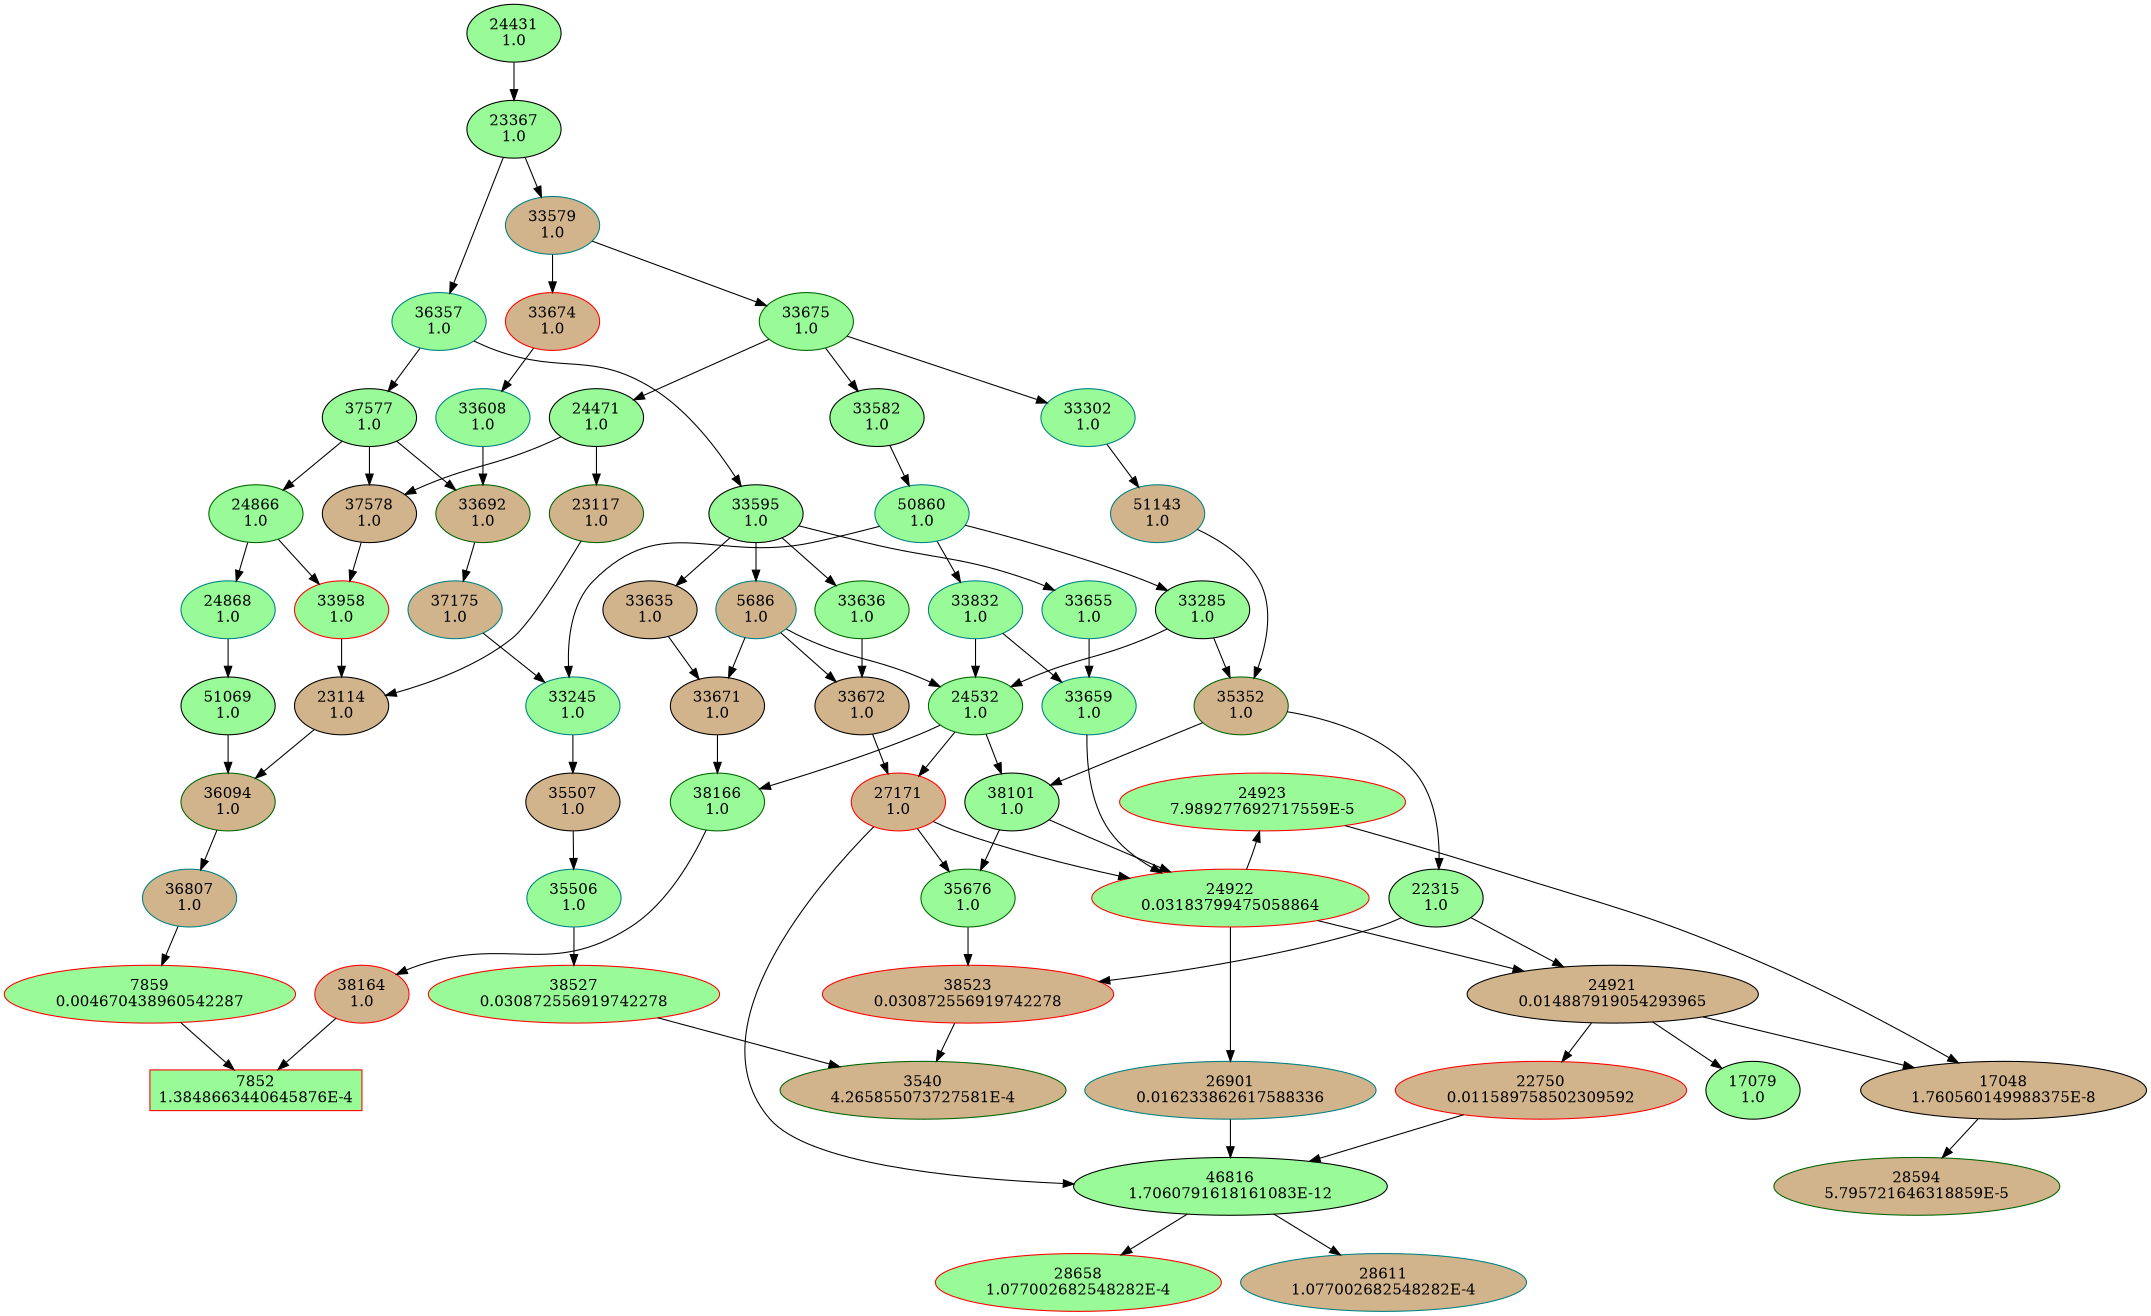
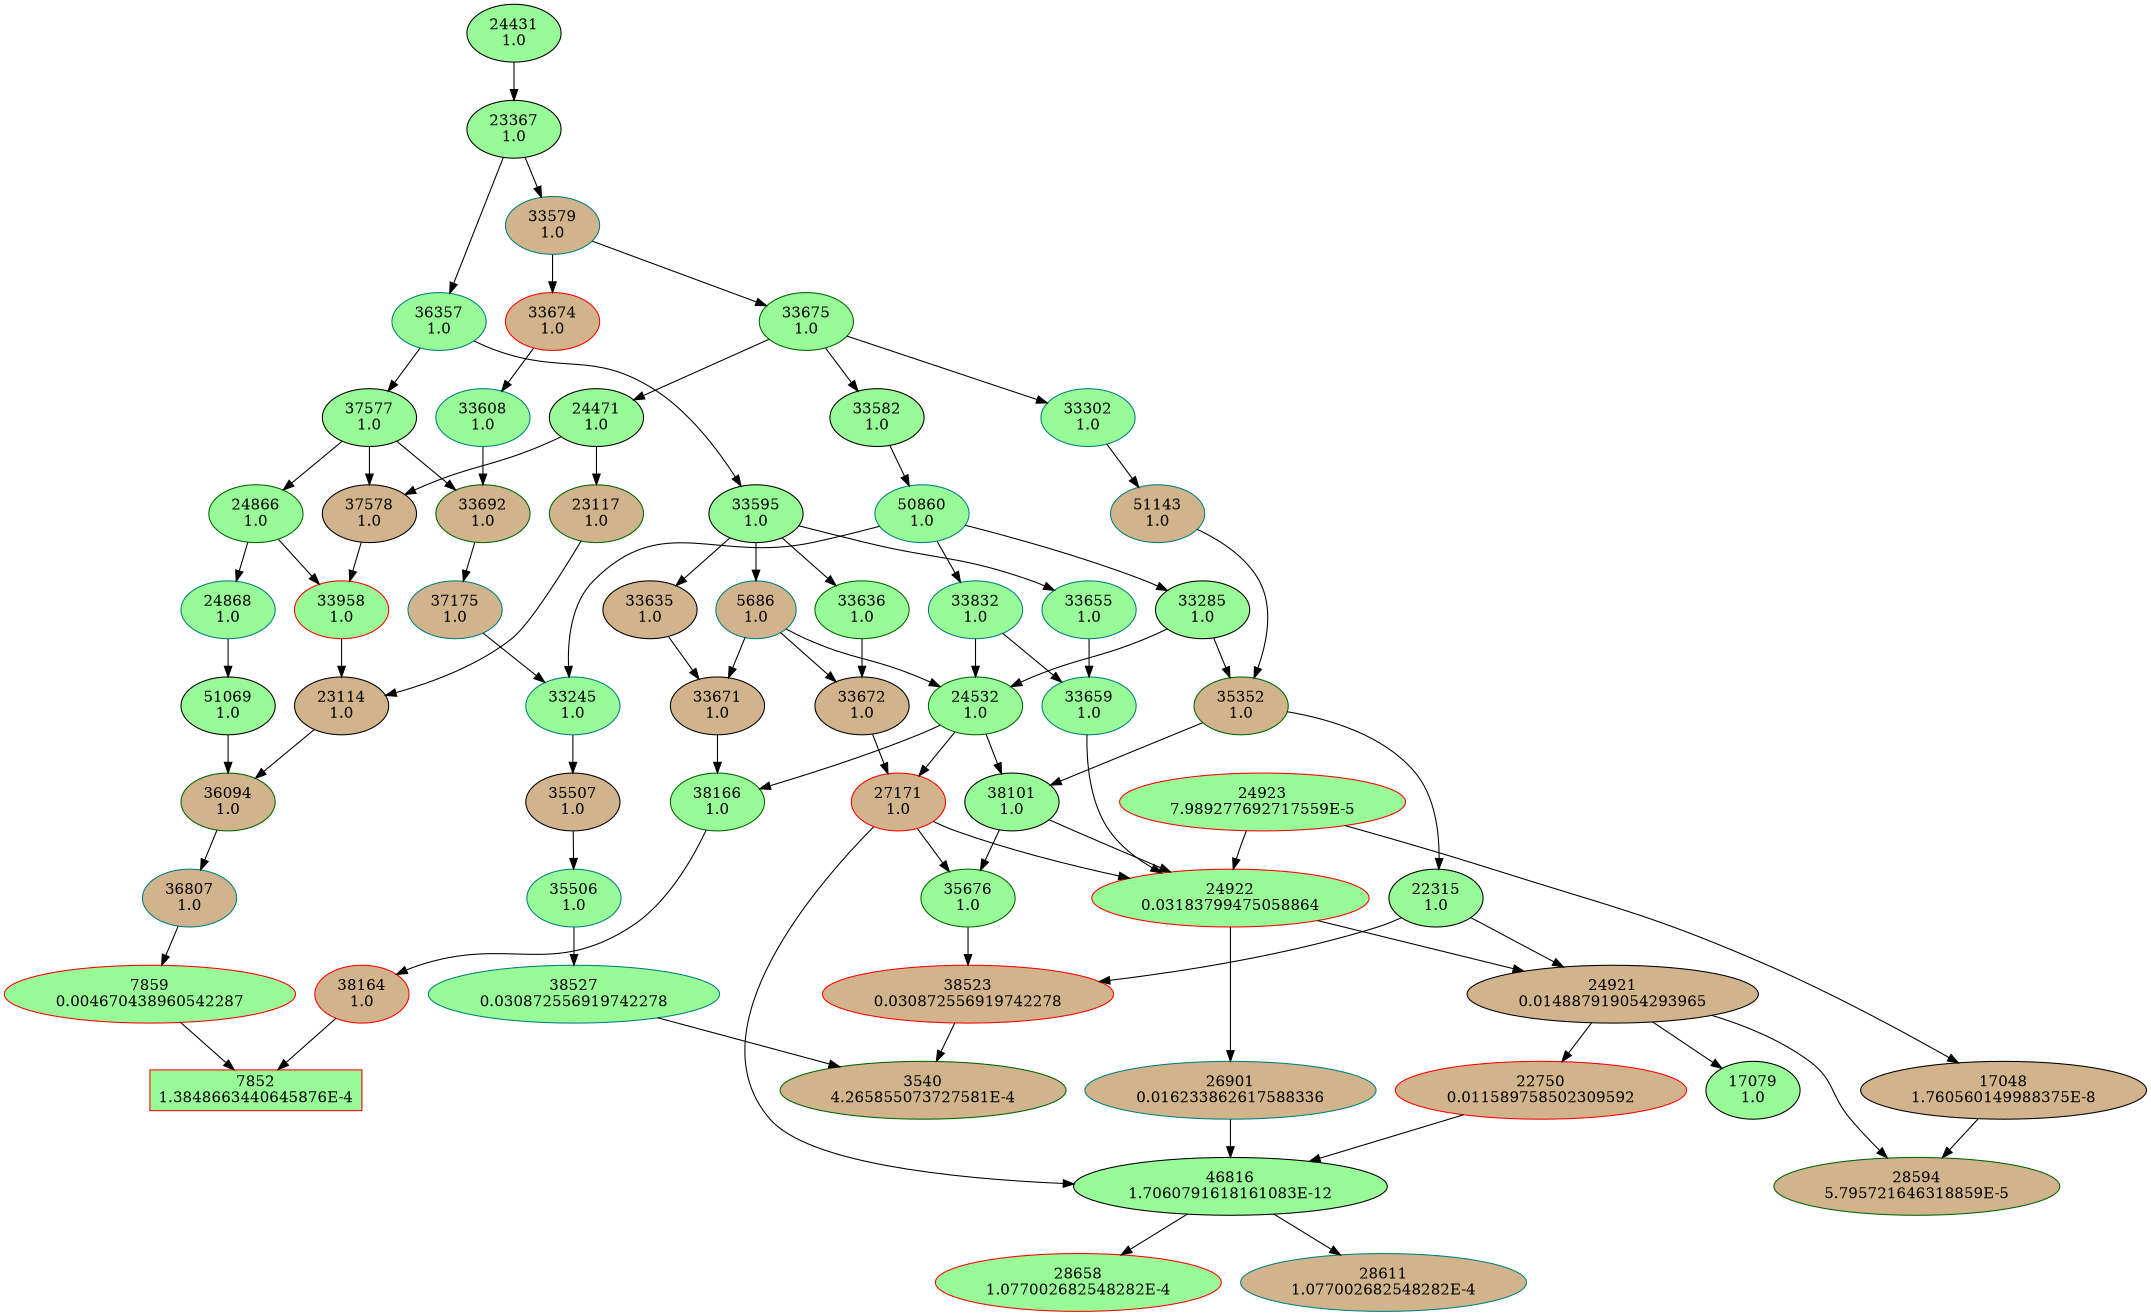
  digraph {
    node [color=black fillcolor=palegreen style=filled]
    n1 [color=teal label="35506\n1.0"]
-   n2 [color=red label="38527\n0.030872556919742278"]
+   n2 [color=teal label="38527\n0.030872556919742278"]
    n3 [color=darkgreen fillcolor=tan label="3540\n4.265855073727581E-4"]
    n4 [fillcolor=tan label="35507\n1.0"]
    n5 [color=teal label="33245\n1.0"]
    n6 [color=teal fillcolor=tan label="37175\n1.0"]
    n7 [color=darkgreen fillcolor=tan label="33692\n1.0"]
    n8 [label="37577\n1.0"]
    n9 [color=darkgreen label="24866\n1.0"]
    n10 [fillcolor=tan label="37578\n1.0"]
    n11 [color=teal label="24868\n1.0"]
    n12 [color=red label="33958\n1.0"]
    n13 [color=teal label="36357\n1.0"]
    n14 [label="33595\n1.0"]
    n15 [color=teal label="33655\n1.0"]
    n16 [color=darkgreen label="33636\n1.0"]
    n17 [color=teal fillcolor=tan label="5686\n1.0"]
    n18 [fillcolor=tan label="33635\n1.0"]
    n19 [label="23367\n1.0"]
    n20 [color=teal fillcolor=tan label="33579\n1.0"]
    n21 [color=red fillcolor=tan label="33674\n1.0"]
    n22 [color=darkgreen label="33675\n1.0"]
    n23 [label="24431\n1.0"]
    n24 [color=teal label="33608\n1.0"]
    n25 [label="33582\n1.0"]
    n26 [color=teal label="33302\n1.0"]
    n27 [label="24471\n1.0"]
    n28 [color=teal label="50860\n1.0"]
    n29 [label="33285\n1.0"]
    n30 [color=teal label="33832\n1.0"]
    n31 [color=darkgreen fillcolor=tan label="35352\n1.0"]
    n32 [color=darkgreen label="24532\n1.0"]
    n33 [color=teal label="33659\n1.0"]
    n34 [color=teal fillcolor=tan label="51143\n1.0"]
    n35 [color=darkgreen fillcolor=tan label="23117\n1.0"]
    n36 [fillcolor=tan label="33672\n1.0"]
    n37 [fillcolor=tan label="33671\n1.0"]
    n38 [fillcolor=tan label="24921\n0.014887919054293965"]
    n39 [fillcolor=tan label="17048\n1.760560149988375E-8"]
    n40 [label="17079\n1.0"]
    n41 [color=red fillcolor=tan label="22750\n0.011589758502309592"]
    n42 [color=darkgreen fillcolor=tan label="28594\n5.795721646318859E-5"]
    n43 [label="46816\n1.7060791618161083E-12"]
    n44 [label="22315\n1.0"]
    n45 [color=red fillcolor=tan label="38523\n0.030872556919742278"]
    n46 [label="38101\n1.0"]
    n47 [color=red label="24922\n0.03183799475058864"]
    n48 [color=darkgreen label="35676\n1.0"]
    n49 [color=red fillcolor=tan label="27171\n1.0"]
    n50 [color=darkgreen label="38166\n1.0"]
    n51 [color=red label="24923\n7.989277692717559E-5"]
    n52 [color=teal fillcolor=tan label="26901\n0.016233862617588336"]
    n53 [color=red fillcolor=tan label="38164\n1.0"]
    n54 [label="51069\n1.0"]
    n55 [color=darkgreen fillcolor=tan label="36094\n1.0"]
    n56 [color=teal fillcolor=tan label="36807\n1.0"]
    n57 [fillcolor=tan label="23114\n1.0"]
    n58 [color=red label="28658\n1.077002682548282E-4"]
    n59 [color=teal fillcolor=tan label="28611\n1.077002682548282E-4"]
    n60 [color=red label="7859\n0.004670438960542287"]
    n61 [color=red label="7852\n1.3848663440645876E-4" shape=box]
    n1 -> n2
    n2 -> n3
    n4 -> n1
    n5 -> n4
    n6 -> n5
    n7 -> n6
    n8 -> n7
    n8 -> n9
    n8 -> n10
    n9 -> n11
    n9 -> n12
    n10 -> n12
    n11 -> n54
    n12 -> n57
    n13 -> n8
    n13 -> n14
    n14 -> n15
    n14 -> n16
    n14 -> n17
    n14 -> n18
    n15 -> n33
    n16 -> n36
    n17 -> n32
    n17 -> n36
    n17 -> n37
    n18 -> n37
    n19 -> n13
    n19 -> n20
    n20 -> n21
    n20 -> n22
    n21 -> n24
    n22 -> n25
    n22 -> n26
    n22 -> n27
    n23 -> n19
    n24 -> n7
    n25 -> n28
    n26 -> n34
    n27 -> n10
    n27 -> n35
    n28 -> n5
    n28 -> n29
    n28 -> n30
    n29 -> n31
    n29 -> n32
    n30 -> n32
    n30 -> n33
    n31 -> n44
    n31 -> n46
    n32 -> n46
    n32 -> n49
    n32 -> n50
    n33 -> n47
    n34 -> n31
    n35 -> n57
    n36 -> n49
    n37 -> n50
-   n38 -> n39
+   n38 -> n42
    n38 -> n40
    n38 -> n41
    n39 -> n42
    n41 -> n43
    n43 -> n58
    n43 -> n59
    n44 -> n38
    n44 -> n45
    n45 -> n3
    n46 -> n47
    n46 -> n48
    n47 -> n38
-   n47 -> n51
+   n51 -> n47
    n47 -> n52
    n48 -> n45
    n49 -> n43
    n49 -> n47
    n49 -> n48
    n50 -> n53
    n51 -> n39
    n52 -> n43
    n53 -> n61
    n54 -> n55
    n55 -> n56
    n56 -> n60
    n57 -> n55
    n60 -> n61
  }
